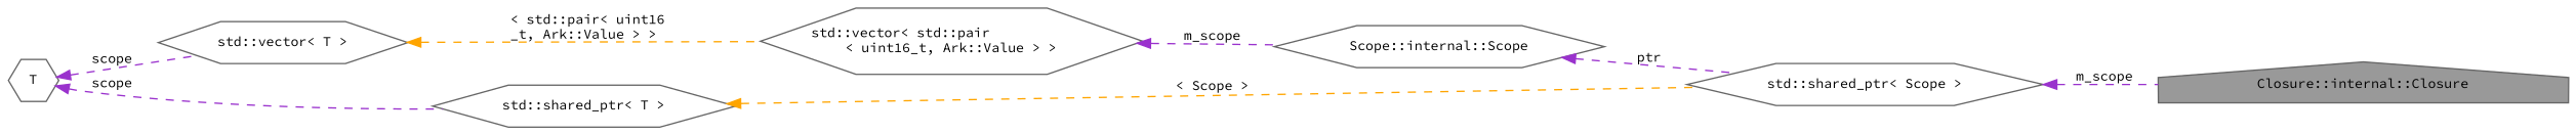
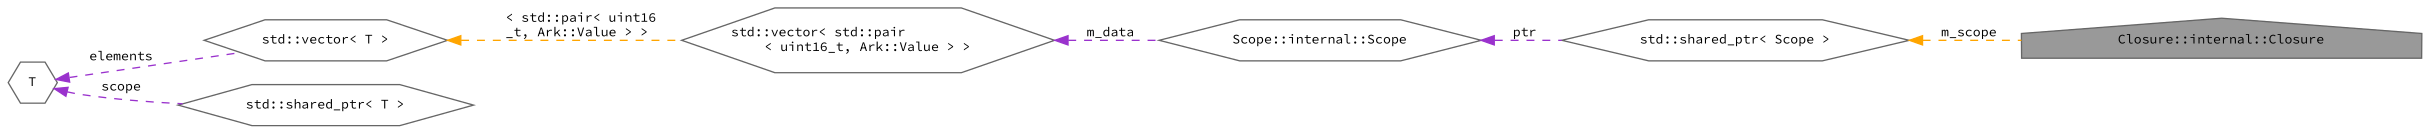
  digraph {
    fontname="Source Code Pro"
    rankdir=LR
    node [color=gray40 fillcolor=white fontname="Source Code Pro" fontsize=10 shape=hexagon style=filled]
    edge [color=darkorchid3 dir=back fontname="Source Code Pro" fontsize=10 labelfontname=Helvetica labelfontsize=10 style=dashed]
    n1 [fillcolor=grey60 fontcolor=black height=0.2 label="Closure::internal::Closure" shape=house width=0.4]
    n2 [height=0.2 label="std::shared_ptr\< Scope \>" width=0.4]
    n3 [height=0.2 label="Scope::internal::Scope" width=0.4]
    n4 [height=0.2 label="std::vector\< std::pair\l\< uint16_t, Ark::Value \> \>" width=0.4]
    n5 [height=0.2 label="std::vector\< T \>" width=0.4]
    n6 [height=0.2 label=T width=0.4]
    n7 [height=0.2 label="std::shared_ptr\< T \>" width=0.4]
-   n2 -> n1 [label=" m_scope"]
+   n2 -> n1 [color=orange label=" m_scope"]
    n3 -> n2 [label=" ptr"]
-   n4 -> n3 [label=" m_scope"]
+   n4 -> n3 [label=" m_data"]
    n5 -> n4 [color=orange label=" \< std::pair\< uint16\l_t, Ark::Value \> \>"]
-   n6 -> n5 [label=" scope"]
+   n6 -> n5 [label=" elements"]
    n6 -> n7 [label=" scope"]
-   n7 -> n2 [color=orange label=" \< Scope \>"]
  }
